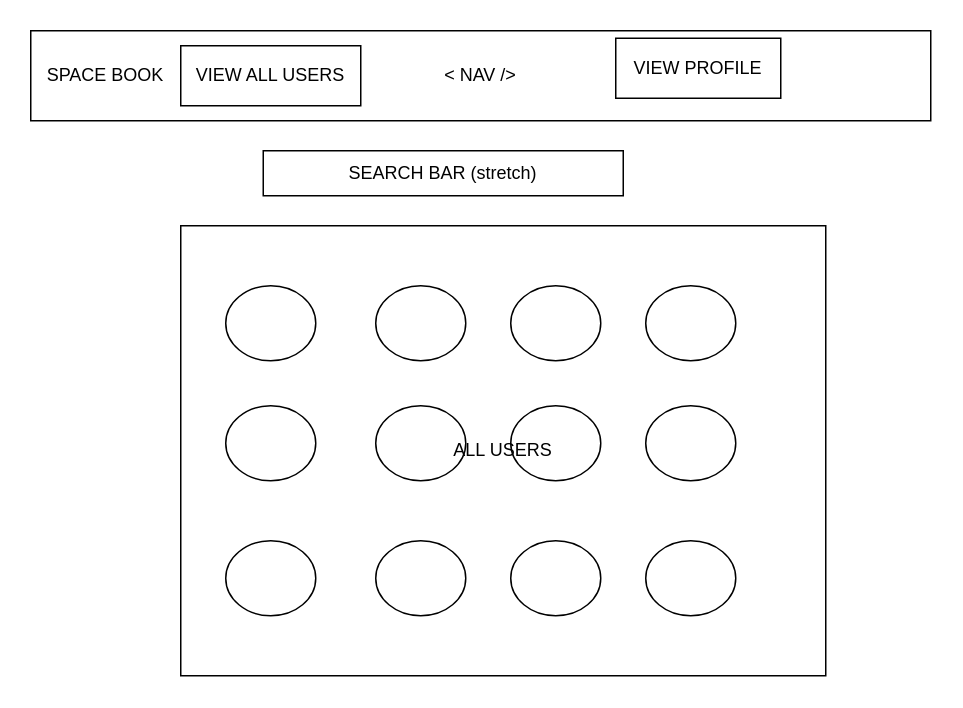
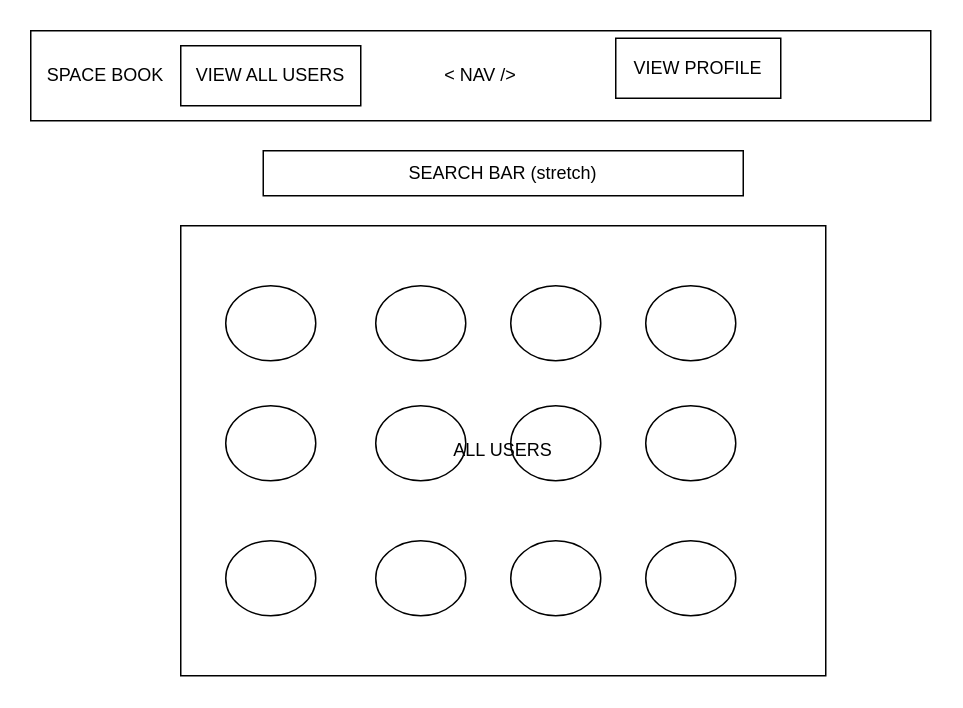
  <mxCell id="0" />
  <mxCell id="1" parent="0" />
  <mxCell id="2" value="&amp;lt; NAV /&amp;gt;" style="rounded=0;whiteSpace=wrap;html=1;" parent="1" vertex="1"><mxGeometry width="600" height="60" as="geometry" x="20" y="20" /></mxCell>
  <mxCell id="3" value="ALL USERS" style="rounded=0;whiteSpace=wrap;html=1;" parent="1" vertex="1"><mxGeometry x="120" y="150" width="430" height="300" as="geometry" /></mxCell>
  <mxCell id="4" value="SPACE BOOK" style="rounded=0;whiteSpace=wrap;html=1;strokeColor=none;" parent="1" vertex="1"><mxGeometry x="30" y="30" width="80" height="40" as="geometry" /></mxCell>
  <mxCell id="5" value="VIEW PROFILE" style="rounded=0;whiteSpace=wrap;html=1;" parent="1" vertex="1"><mxGeometry x="410" y="25" width="110" height="40" as="geometry" /></mxCell>
  <mxCell id="6" value="VIEW ALL USERS" style="rounded=0;whiteSpace=wrap;html=1;" parent="1" vertex="1"><mxGeometry x="120" y="30" width="120" height="40" as="geometry" /></mxCell>
  <mxCell id="7" value="" style="ellipse;whiteSpace=wrap;html=1;" parent="1" vertex="1"><mxGeometry x="150" y="190" width="60" height="50" as="geometry" /></mxCell>
  <mxCell id="8" value="" style="ellipse;whiteSpace=wrap;html=1;" parent="1" vertex="1"><mxGeometry x="250" y="190" width="60" height="50" as="geometry" /></mxCell>
  <mxCell id="9" value="" style="ellipse;whiteSpace=wrap;html=1;" parent="1" vertex="1"><mxGeometry x="340" y="190" width="60" height="50" as="geometry" /></mxCell>
  <mxCell id="10" value="" style="ellipse;whiteSpace=wrap;html=1;" parent="1" vertex="1"><mxGeometry x="430" y="190" width="60" height="50" as="geometry" /></mxCell>
  <mxCell id="11" value="" style="ellipse;whiteSpace=wrap;html=1;fillColor=none;" parent="1" vertex="1"><mxGeometry x="340" y="270" width="60" height="50" as="geometry" /></mxCell>
  <mxCell id="12" value="" style="ellipse;whiteSpace=wrap;html=1;" parent="1" vertex="1"><mxGeometry x="150" y="270" width="60" height="50" as="geometry" /></mxCell>
  <mxCell id="13" value="" style="ellipse;whiteSpace=wrap;html=1;fillColor=none;" parent="1" vertex="1"><mxGeometry x="250" y="270" width="60" height="50" as="geometry" /></mxCell>
  <mxCell id="14" value="" style="ellipse;whiteSpace=wrap;html=1;" parent="1" vertex="1"><mxGeometry x="430" y="270" width="60" height="50" as="geometry" /></mxCell>
  <mxCell id="15" value="" style="ellipse;whiteSpace=wrap;html=1;" parent="1" vertex="1"><mxGeometry x="150" y="360" width="60" height="50" as="geometry" /></mxCell>
  <mxCell id="16" value="" style="ellipse;whiteSpace=wrap;html=1;" parent="1" vertex="1"><mxGeometry x="250" y="360" width="60" height="50" as="geometry" /></mxCell>
  <mxCell id="17" value="" style="ellipse;whiteSpace=wrap;html=1;" parent="1" vertex="1"><mxGeometry x="340" y="360" width="60" height="50" as="geometry" /></mxCell>
  <mxCell id="18" value="" style="ellipse;whiteSpace=wrap;html=1;" parent="1" vertex="1"><mxGeometry x="430" y="360" width="60" height="50" as="geometry" /></mxCell>
- <mxCell id="19" value="SEARCH BAR (stretch)" style="rounded=0;whiteSpace=wrap;html=1;fillColor=none;" parent="1" vertex="1"><mxGeometry x="175" y="100" width="240" height="30" as="geometry" /></mxCell>
+ <mxCell id="19" value="SEARCH BAR (stretch)" style="rounded=0;whiteSpace=wrap;html=1;fillColor=none;" parent="1" vertex="1"><mxGeometry x="175" y="100" width="320" height="30" as="geometry" /></mxCell>
